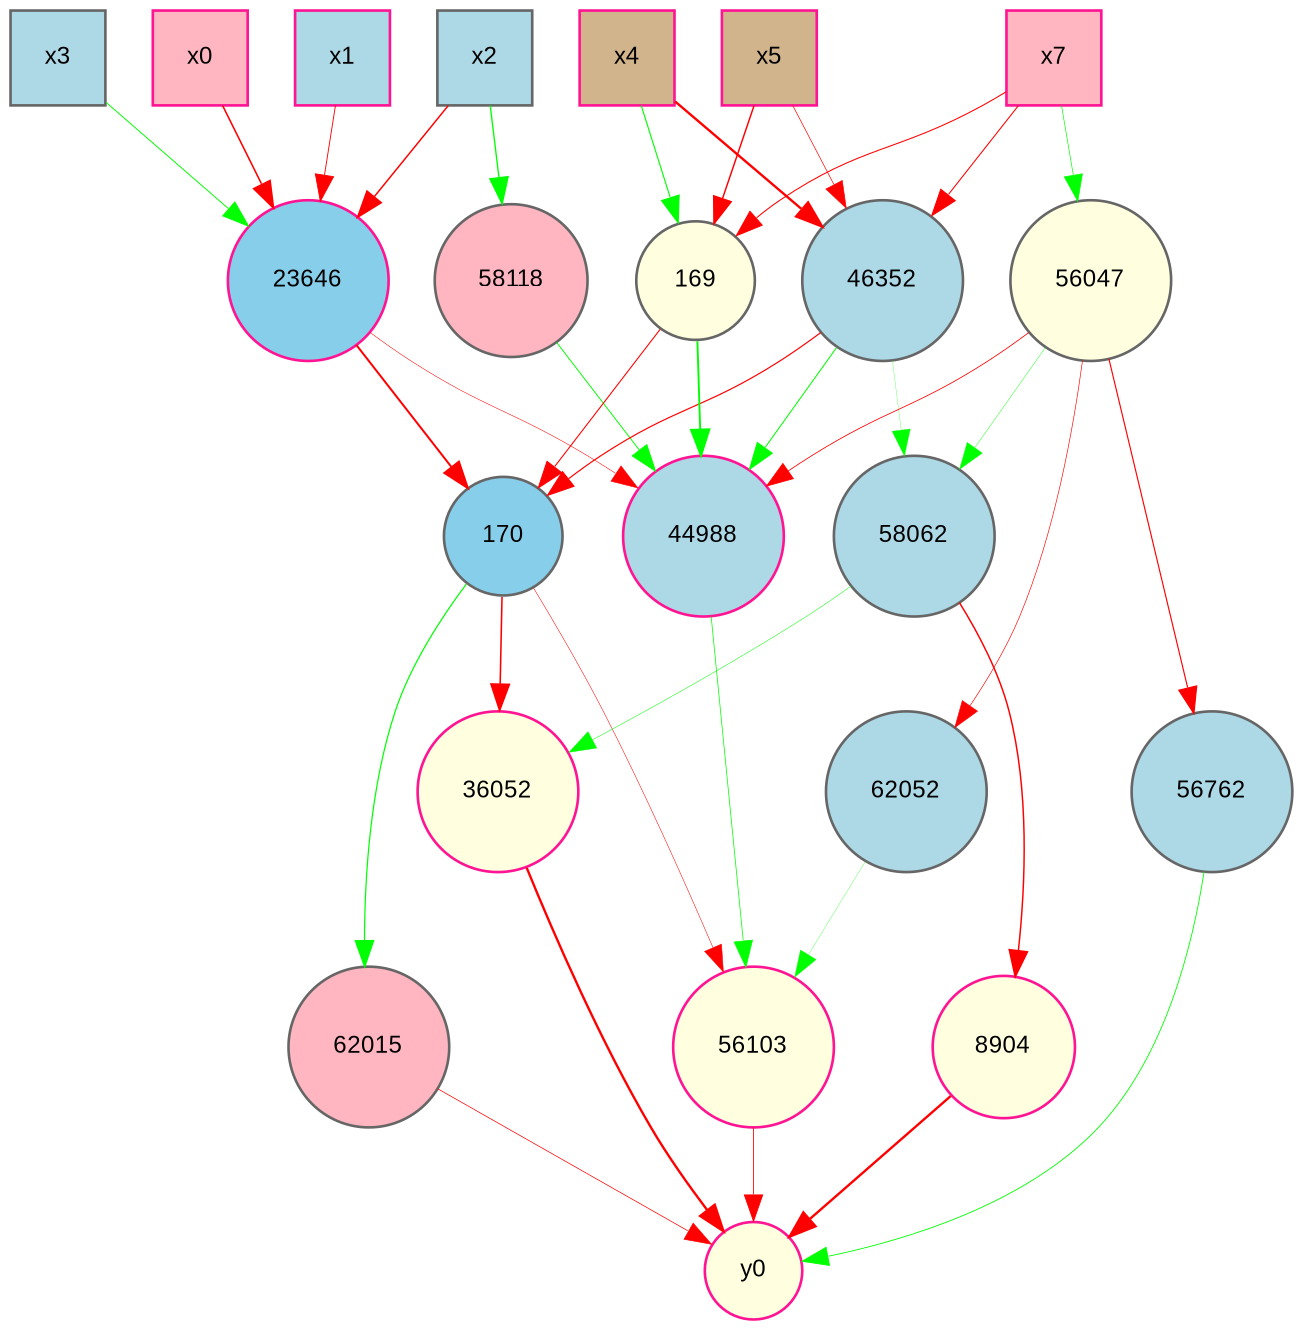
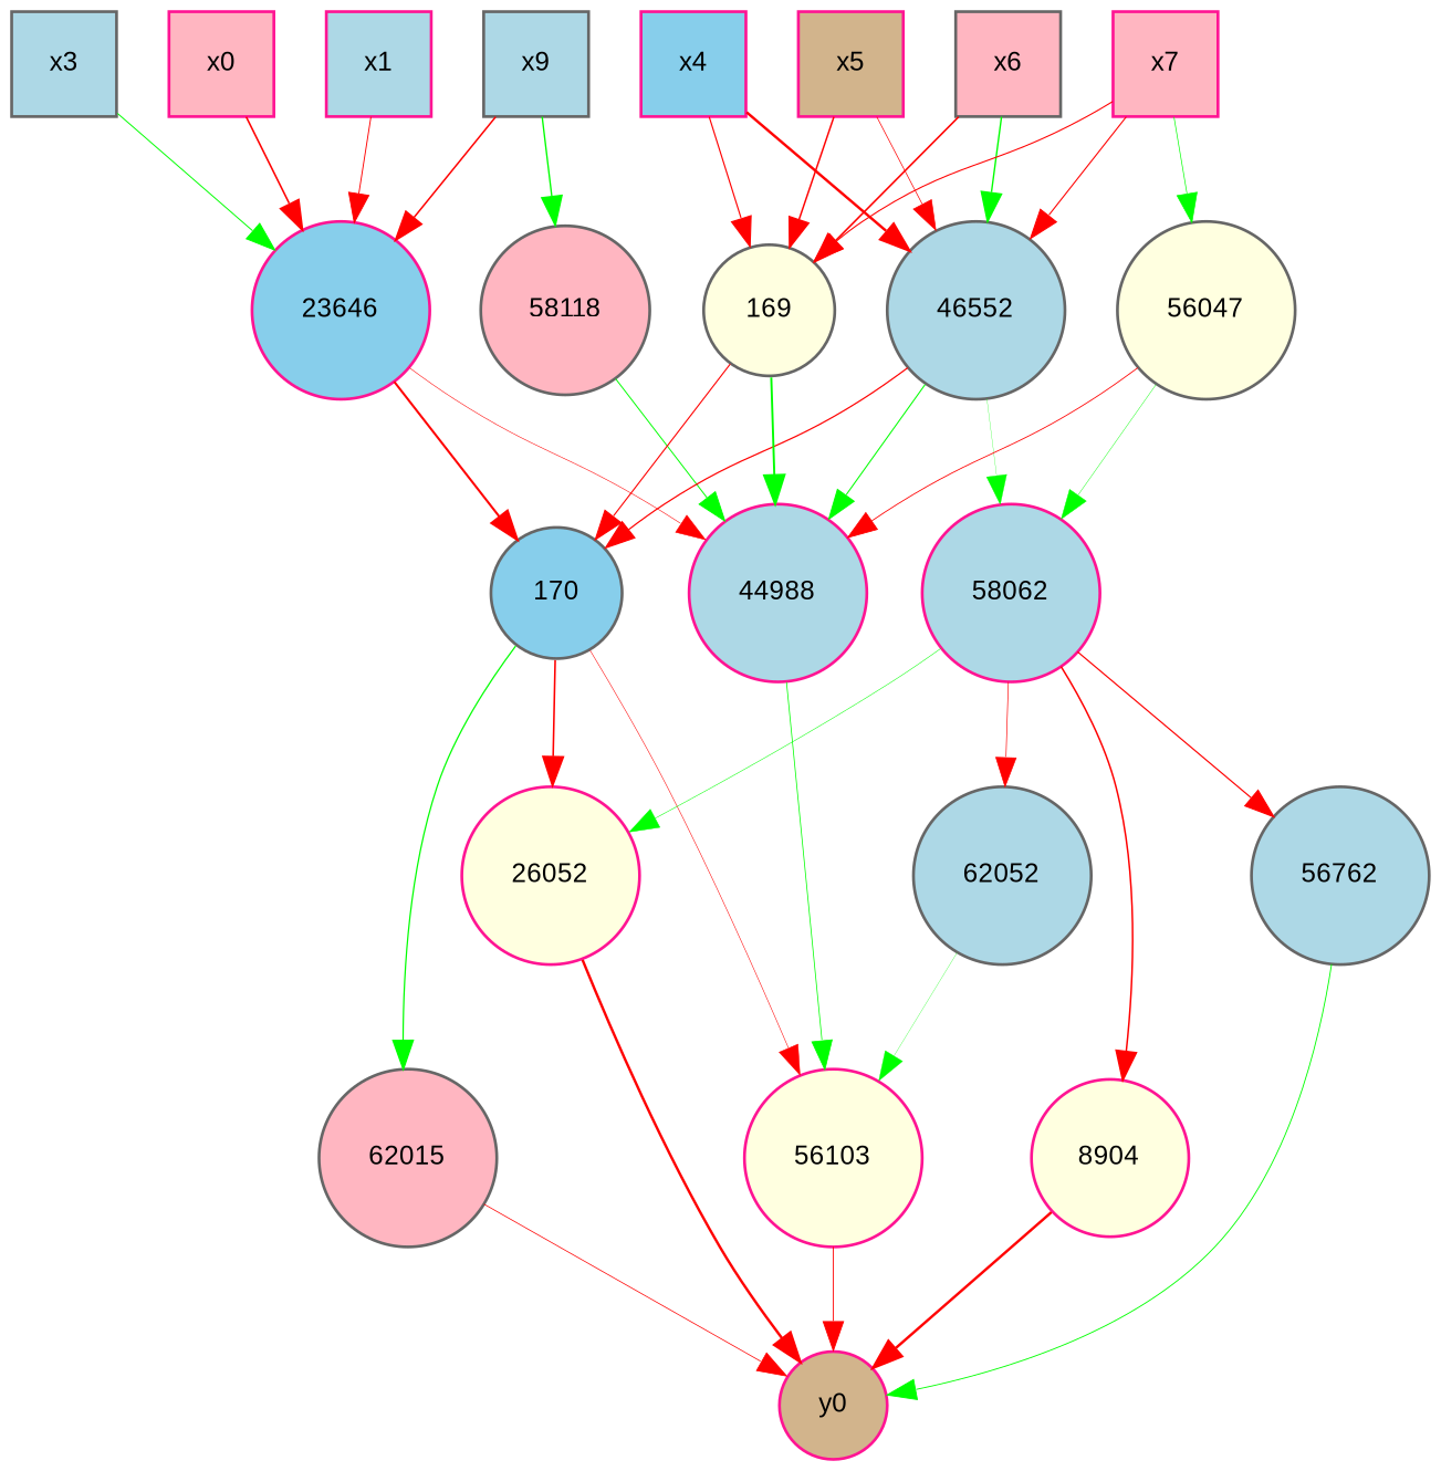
  digraph {
    fontname="Liberation Sans"
    node [color=deeppink fillcolor=lightblue fontname="Liberation Sans" fontsize=9 shape=circle style=filled]
    edge [color=red fontname="Liberation Sans" penwidth=0.9 style=solid]
    x0 [fillcolor=lightpink height=0.5 shape=box width=0.5]
    23646 [fillcolor=skyblue height=0.1 width=0.1]
    44988 [height=0.1 width=0.1]
    170 [color=gray40 fillcolor=skyblue height=0.1 width=0.1]
    x1 [height=0.5 shape=box width=0.5]
-   x2 [color=gray40 height=0.5 shape=box width=0.5]
+   x2 [color=gray40 height=0.5 shape=box width=0.5 label=x9]
    58118 [color=gray40 fillcolor=lightpink height=0.1 width=0.1]
    x3 [color=gray40 height=0.5 shape=box width=0.5]
-   x4 [fillcolor=tan height=0.5 shape=box width=0.5]
-   46352 [color=gray40 height=0.1 width=0.1]
+   x4 [fillcolor=skyblue height=0.5 shape=box width=0.5]
+   46352 [color=gray40 height=0.1 width=0.1 label=46552]
    169 [color=gray40 fillcolor=lightyellow height=0.1 width=0.1]
-   58062 [color=gray40 height=0.1 width=0.1]
+   58062 [height=0.1 width=0.1]
    x5 [fillcolor=tan height=0.5 shape=box width=0.5]
+   x6 [color=gray40 fillcolor=lightpink height=0.5 shape=box width=0.5]
    x7 [fillcolor=lightpink height=0.5 shape=box width=0.5]
    56047 [color=gray40 fillcolor=lightyellow height=0.1 width=0.1]
    62052 [color=gray40 height=0.1 width=0.1]
-   y0 [fillcolor=lightyellow height=0.1 width=0.1]
+   y0 [fillcolor=tan height=0.1 width=0.1]
    56103 [fillcolor=lightyellow height=0.1 width=0.1]
    n20 [color=gray40 fillcolor=lightpink height=0.1 label=62015 width=0.1]
-   36052 [fillcolor=lightyellow height=0.1 width=0.1]
+   36052 [fillcolor=lightyellow height=0.1 width=0.1 label=26052]
    56762 [color=gray40 height=0.1 width=0.1]
    8904 [fillcolor=lightyellow height=0.1 width=0.1]
    x0 -> 23646 [penwidth=0.5897401965765596]
    23646 -> 44988 [penwidth=0.19940001736861285]
    23646 -> 170 [penwidth=0.7554845983011097]
    44988 -> 56103 [color=green penwidth=0.28206802457525904]
    170 -> 56103 [penwidth=0.19630261594533924]
    170 -> n20 [color=green penwidth=0.4626078933113298]
    170 -> 36052 [penwidth=0.5930349346298307]
    x1 -> 23646 [penwidth=0.3409676336787218]
    x2 -> 23646 [penwidth=0.5625517968942106]
    x2 -> 58118 [color=green penwidth=0.5104012678990788]
    58118 -> 44988 [color=green penwidth=0.3600643835333074]
    x3 -> 23646 [color=green penwidth=0.36035318571836605]
    x4 -> 46352
-   x4 -> 169 [color=green penwidth=0.42876976732760763]
+   x4 -> 169 [penwidth=0.42876976732760763]
    46352 -> 44988 [color=green penwidth=0.3861136796915442]
    46352 -> 170 [penwidth=0.4495992160990906]
    46352 -> 58062 [color=green penwidth=0.10246519232234995]
    169 -> 44988 [color=green penwidth=0.7197545709735866]
    169 -> 170 [penwidth=0.41087406521527514]
    58062 -> 36052 [color=green penwidth=0.18993775881696434]
-   56047 -> 56762 [penwidth=0.4403028581854913]
+   58062 -> 56762 [penwidth=0.4403028581854913]
    58062 -> 8904 [penwidth=0.5591942347459333]
    x5 -> 46352 [penwidth=0.25986101870343203]
    x5 -> 169 [penwidth=0.5503682223464381]
+   x6 -> 46352 [color=green penwidth=0.5172738489996062]
+   x6 -> 169 [penwidth=0.5950293068337501]
    x7 -> 46352 [penwidth=0.4026934566073539]
    x7 -> 169 [penwidth=0.4010176251347122]
    x7 -> 56047 [color=green penwidth=0.2528293341946588]
    56047 -> 44988 [penwidth=0.30882009155476187]
    56047 -> 58062 [color=green penwidth=0.15710326451701012]
-   56047 -> 62052 [penwidth=0.245544104489298]
+   58062 -> 62052 [penwidth=0.245544104489298]
    62052 -> 56103 [color=green penwidth=0.10855524477513867]
    56103 -> y0 [penwidth=0.32171867819925226]
    n20 -> y0 [penwidth=0.27227180526509165]
    36052 -> y0
    56762 -> y0 [color=green penwidth=0.3295994283663245]
    8904 -> y0
  }
